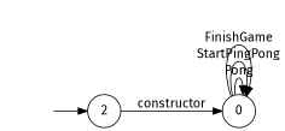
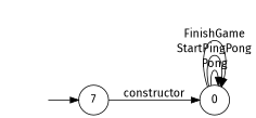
  digraph {
    rankdir=LR
    fontname="Fira Sans"
    node [shape=circle fontname="Fira Sans"]
    edge [fontname="Fira Sans"]
    "" [shape=plaintext]
-   n2 [label=2]
+   n2 [label=7]
    n3 [label=0]
    "" -> n2
    n2 -> n3 [label=constructor]
    n3 -> n3 [label=Pong]
    n3 -> n3 [label=StartPingPong]
    n3 -> n3 [label=FinishGame]
  }
